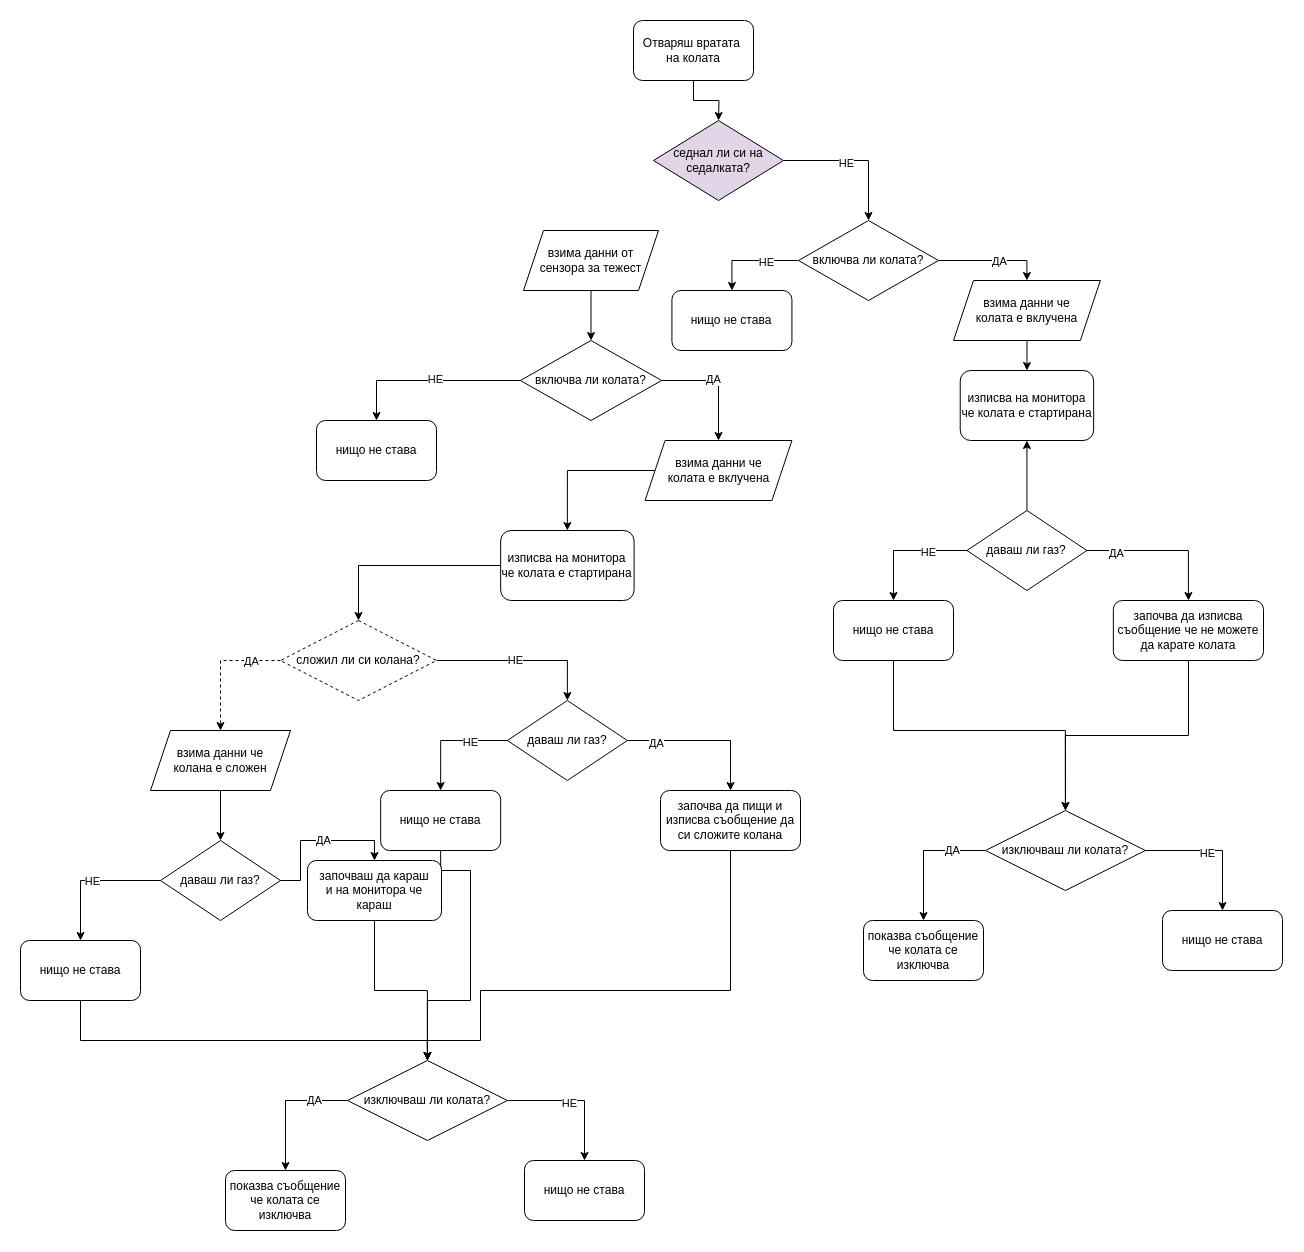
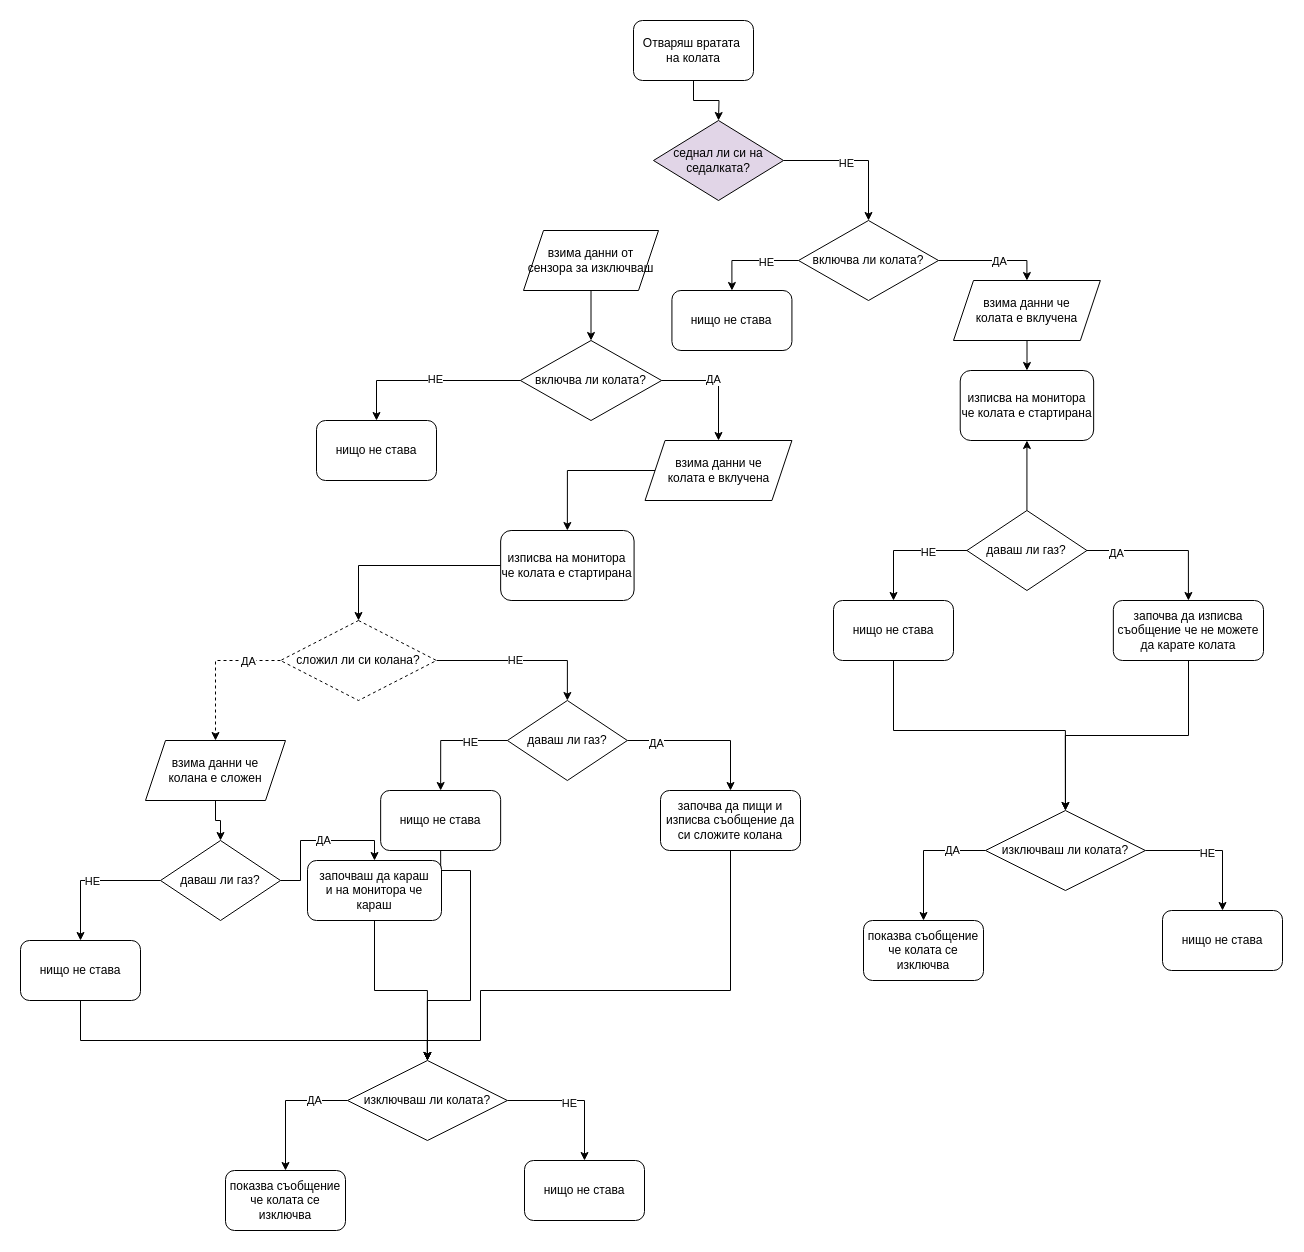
  <mxCell id="0" />
  <mxCell id="1" parent="0" />
  <mxCell id="2" value="" style="edgeStyle=orthogonalEdgeStyle;rounded=0;orthogonalLoop=1;jettySize=auto;html=1;" edge="1" parent="1" source="3"><mxGeometry relative="1" as="geometry"><mxPoint x="718" y="120" as="targetPoint" /></mxGeometry></mxCell>
  <mxCell id="3" value="Отваряш вратата&amp;nbsp;&lt;div&gt;на колата&lt;/div&gt;" style="rounded=1;whiteSpace=wrap;html=1;" vertex="1" parent="1"><mxGeometry x="633" y="20" width="120" height="60" as="geometry" /></mxCell>
  <mxCell id="4" style="edgeStyle=orthogonalEdgeStyle;rounded=0;orthogonalLoop=1;jettySize=auto;html=1;exitX=1;exitY=0.5;exitDx=0;exitDy=0;entryX=0.5;entryY=0;entryDx=0;entryDy=0;" edge="1" parent="1" source="6" target="13"><mxGeometry relative="1" as="geometry"><mxPoint x="843" y="230" as="targetPoint" /></mxGeometry></mxCell>
  <mxCell id="5" value="НЕ" style="edgeLabel;html=1;align=center;verticalAlign=middle;resizable=0;points=[];" vertex="1" connectable="0" parent="4"><mxGeometry x="-0.139" y="-2" relative="1" as="geometry"><mxPoint as="offset" /></mxGeometry></mxCell>
  <mxCell id="6" value="седнал ли си на седалката?" style="rhombus;whiteSpace=wrap;html=1;fillColor=#e1d5e7;" vertex="1" parent="1"><mxGeometry x="653" y="120" width="130" height="80" as="geometry" /></mxCell>
  <mxCell id="7" style="edgeStyle=orthogonalEdgeStyle;rounded=0;orthogonalLoop=1;jettySize=auto;html=1;exitX=0.5;exitY=1;exitDx=0;exitDy=0;entryX=0.5;entryY=0;entryDx=0;entryDy=0;" edge="1" parent="1" source="8" target="18"><mxGeometry relative="1" as="geometry"><mxPoint x="590.5" y="345" as="targetPoint" /></mxGeometry></mxCell>
- <mxCell id="8" value="взима данни от сензора за тежест" style="shape=parallelogram;perimeter=parallelogramPerimeter;whiteSpace=wrap;html=1;fixedSize=1;" vertex="1" parent="1"><mxGeometry x="523" y="230" width="135" height="60" as="geometry" /></mxCell>
+ <mxCell id="8" value="взима данни от сензора за изключваш" style="shape=parallelogram;perimeter=parallelogramPerimeter;whiteSpace=wrap;html=1;fixedSize=1;" vertex="1" parent="1"><mxGeometry x="523" y="230" width="135" height="60" as="geometry" /></mxCell>
  <mxCell id="9" style="edgeStyle=orthogonalEdgeStyle;rounded=0;orthogonalLoop=1;jettySize=auto;html=1;entryX=0.5;entryY=0;entryDx=0;entryDy=0;" edge="1" parent="1" source="13" target="24"><mxGeometry relative="1" as="geometry" /></mxCell>
  <mxCell id="10" value="НЕ" style="edgeLabel;html=1;align=center;verticalAlign=middle;resizable=0;points=[];" vertex="1" connectable="0" parent="9"><mxGeometry x="-0.307" y="1" relative="1" as="geometry"><mxPoint as="offset" /></mxGeometry></mxCell>
  <mxCell id="11" style="edgeStyle=orthogonalEdgeStyle;rounded=0;orthogonalLoop=1;jettySize=auto;html=1;entryX=0.5;entryY=0;entryDx=0;entryDy=0;" edge="1" parent="1" source="13" target="26"><mxGeometry relative="1" as="geometry" /></mxCell>
  <mxCell id="12" value="ДА" style="edgeLabel;html=1;align=center;verticalAlign=middle;resizable=0;points=[];" vertex="1" connectable="0" parent="11"><mxGeometry x="0.111" relative="1" as="geometry"><mxPoint as="offset" /></mxGeometry></mxCell>
  <mxCell id="13" value="включва ли колата?" style="rhombus;whiteSpace=wrap;html=1;" vertex="1" parent="1"><mxGeometry x="798" y="220" width="140" height="80" as="geometry" /></mxCell>
  <mxCell id="14" style="edgeStyle=orthogonalEdgeStyle;rounded=0;orthogonalLoop=1;jettySize=auto;html=1;exitX=1;exitY=0.5;exitDx=0;exitDy=0;entryX=0.5;entryY=0;entryDx=0;entryDy=0;" edge="1" parent="1" source="18" target="21"><mxGeometry relative="1" as="geometry"><mxPoint x="721.13" y="490" as="targetPoint" /></mxGeometry></mxCell>
  <mxCell id="15" value="ДА" style="edgeLabel;html=1;align=center;verticalAlign=middle;resizable=0;points=[];" vertex="1" connectable="0" parent="14"><mxGeometry x="-0.13" y="2" relative="1" as="geometry"><mxPoint as="offset" /></mxGeometry></mxCell>
  <mxCell id="16" style="edgeStyle=orthogonalEdgeStyle;rounded=0;orthogonalLoop=1;jettySize=auto;html=1;exitX=0;exitY=0.5;exitDx=0;exitDy=0;entryX=0.5;entryY=0;entryDx=0;entryDy=0;" edge="1" parent="1" source="18" target="19"><mxGeometry relative="1" as="geometry" /></mxCell>
  <mxCell id="17" value="НЕ" style="edgeLabel;html=1;align=center;verticalAlign=middle;resizable=0;points=[];" vertex="1" connectable="0" parent="16"><mxGeometry x="-0.079" y="-2" relative="1" as="geometry"><mxPoint as="offset" /></mxGeometry></mxCell>
  <mxCell id="18" value="включва ли колата?" style="rhombus;whiteSpace=wrap;html=1;" vertex="1" parent="1"><mxGeometry x="519.88" y="340" width="141.25" height="80" as="geometry" /></mxCell>
  <mxCell id="19" value="нищо не става" style="rounded=1;whiteSpace=wrap;html=1;" vertex="1" parent="1"><mxGeometry x="316" y="420" width="120" height="60" as="geometry" /></mxCell>
  <mxCell id="20" style="edgeStyle=orthogonalEdgeStyle;rounded=0;orthogonalLoop=1;jettySize=auto;html=1;entryX=0.5;entryY=0;entryDx=0;entryDy=0;" edge="1" parent="1" source="21" target="23"><mxGeometry relative="1" as="geometry" /></mxCell>
  <mxCell id="21" value="взима данни че&lt;div&gt;колата е вклучена&lt;/div&gt;" style="shape=parallelogram;perimeter=parallelogramPerimeter;whiteSpace=wrap;html=1;fixedSize=1;" vertex="1" parent="1"><mxGeometry x="644.56" y="440" width="146.87" height="60" as="geometry" /></mxCell>
  <mxCell id="22" style="edgeStyle=orthogonalEdgeStyle;rounded=0;orthogonalLoop=1;jettySize=auto;html=1;entryX=0.5;entryY=0;entryDx=0;entryDy=0;" edge="1" parent="1" source="23" target="32"><mxGeometry relative="1" as="geometry" /></mxCell>
  <mxCell id="23" value="изписва на монитора&lt;div&gt;че колата е стартирана&lt;/div&gt;" style="rounded=1;whiteSpace=wrap;html=1;" vertex="1" parent="1"><mxGeometry x="500.15" y="530" width="133.43" height="70" as="geometry" /></mxCell>
  <mxCell id="24" value="нищо не става" style="rounded=1;whiteSpace=wrap;html=1;" vertex="1" parent="1"><mxGeometry x="671.43" y="290" width="120" height="60" as="geometry" /></mxCell>
  <mxCell id="25" style="edgeStyle=orthogonalEdgeStyle;rounded=0;orthogonalLoop=1;jettySize=auto;html=1;entryX=0.5;entryY=0;entryDx=0;entryDy=0;" edge="1" parent="1" source="26" target="27"><mxGeometry relative="1" as="geometry" /></mxCell>
  <mxCell id="26" value="взима данни че&lt;div&gt;колата е вклучена&lt;/div&gt;" style="shape=parallelogram;perimeter=parallelogramPerimeter;whiteSpace=wrap;html=1;fixedSize=1;" vertex="1" parent="1"><mxGeometry x="953" y="280" width="146.87" height="60" as="geometry" /></mxCell>
  <mxCell id="27" value="изписва на монитора&lt;div&gt;че колата е стартирана&lt;/div&gt;" style="rounded=1;whiteSpace=wrap;html=1;" vertex="1" parent="1"><mxGeometry x="959.72" y="370" width="133.43" height="70" as="geometry" /></mxCell>
  <mxCell id="28" style="edgeStyle=orthogonalEdgeStyle;rounded=0;orthogonalLoop=1;jettySize=auto;html=1;exitX=0;exitY=0.5;exitDx=0;exitDy=0;entryX=0.5;entryY=0;entryDx=0;entryDy=0;dashed=1;" edge="1" parent="1" source="32" target="34"><mxGeometry relative="1" as="geometry"><mxPoint x="220" y="720" as="targetPoint" /></mxGeometry></mxCell>
  <mxCell id="29" value="ДА" style="edgeLabel;html=1;align=center;verticalAlign=middle;resizable=0;points=[];" vertex="1" connectable="0" parent="28"><mxGeometry x="-0.538" relative="1" as="geometry"><mxPoint as="offset" /></mxGeometry></mxCell>
  <mxCell id="30" style="edgeStyle=orthogonalEdgeStyle;rounded=0;orthogonalLoop=1;jettySize=auto;html=1;entryX=0.5;entryY=0;entryDx=0;entryDy=0;" edge="1" parent="1" source="32" target="44"><mxGeometry relative="1" as="geometry" /></mxCell>
  <mxCell id="31" value="НЕ" style="edgeLabel;html=1;align=center;verticalAlign=middle;resizable=0;points=[];" vertex="1" connectable="0" parent="30"><mxGeometry x="-0.089" y="1" relative="1" as="geometry"><mxPoint as="offset" /></mxGeometry></mxCell>
  <mxCell id="32" value="сложил ли си колана?" style="rhombus;whiteSpace=wrap;html=1;dashed=1;" vertex="1" parent="1"><mxGeometry x="280" y="620" width="156" height="80" as="geometry" /></mxCell>
  <mxCell id="33" style="edgeStyle=orthogonalEdgeStyle;rounded=0;orthogonalLoop=1;jettySize=auto;html=1;entryX=0.5;entryY=0;entryDx=0;entryDy=0;" edge="1" parent="1" source="34" target="39"><mxGeometry relative="1" as="geometry" /></mxCell>
- <mxCell id="34" value="взима данни че&lt;div&gt;колана е сложен&lt;/div&gt;" style="shape=parallelogram;perimeter=parallelogramPerimeter;whiteSpace=wrap;html=1;fixedSize=1;" vertex="1" parent="1"><mxGeometry x="150" y="730" width="140" height="60" as="geometry" /></mxCell>
+ <mxCell id="34" value="взима данни че&lt;div&gt;колана е сложен&lt;/div&gt;" style="shape=parallelogram;perimeter=parallelogramPerimeter;whiteSpace=wrap;html=1;fixedSize=1;" vertex="1" parent="1"><mxGeometry x="145" y="740" width="140" height="60" as="geometry" /></mxCell>
  <mxCell id="35" style="edgeStyle=orthogonalEdgeStyle;rounded=0;orthogonalLoop=1;jettySize=auto;html=1;entryX=0.5;entryY=0;entryDx=0;entryDy=0;" edge="1" parent="1" source="39" target="50"><mxGeometry relative="1" as="geometry" /></mxCell>
  <mxCell id="36" value="ДА" style="edgeLabel;html=1;align=center;verticalAlign=middle;resizable=0;points=[];" vertex="1" connectable="0" parent="35"><mxGeometry x="0.059" y="1" relative="1" as="geometry"><mxPoint as="offset" /></mxGeometry></mxCell>
  <mxCell id="37" style="edgeStyle=orthogonalEdgeStyle;rounded=0;orthogonalLoop=1;jettySize=auto;html=1;entryX=0.5;entryY=0;entryDx=0;entryDy=0;" edge="1" parent="1" source="39" target="52"><mxGeometry relative="1" as="geometry" /></mxCell>
  <mxCell id="38" value="НЕ" style="edgeLabel;html=1;align=center;verticalAlign=middle;resizable=0;points=[];" vertex="1" connectable="0" parent="37"><mxGeometry x="-0.009" relative="1" as="geometry"><mxPoint as="offset" /></mxGeometry></mxCell>
  <mxCell id="39" value="даваш ли газ?" style="rhombus;whiteSpace=wrap;html=1;" vertex="1" parent="1"><mxGeometry x="160" y="840" width="120" height="80" as="geometry" /></mxCell>
  <mxCell id="40" style="edgeStyle=orthogonalEdgeStyle;rounded=0;orthogonalLoop=1;jettySize=auto;html=1;entryX=0.5;entryY=0;entryDx=0;entryDy=0;" edge="1" parent="1" source="44" target="48"><mxGeometry relative="1" as="geometry" /></mxCell>
  <mxCell id="41" value="НЕ" style="edgeLabel;html=1;align=center;verticalAlign=middle;resizable=0;points=[];" vertex="1" connectable="0" parent="40"><mxGeometry x="-0.365" y="1" relative="1" as="geometry"><mxPoint as="offset" /></mxGeometry></mxCell>
  <mxCell id="42" style="edgeStyle=orthogonalEdgeStyle;rounded=0;orthogonalLoop=1;jettySize=auto;html=1;entryX=0.5;entryY=0;entryDx=0;entryDy=0;" edge="1" parent="1" source="44" target="46"><mxGeometry relative="1" as="geometry" /></mxCell>
  <mxCell id="43" value="ДА" style="edgeLabel;html=1;align=center;verticalAlign=middle;resizable=0;points=[];" vertex="1" connectable="0" parent="42"><mxGeometry x="-0.621" y="-2" relative="1" as="geometry"><mxPoint as="offset" /></mxGeometry></mxCell>
  <mxCell id="44" value="даваш ли газ?" style="rhombus;whiteSpace=wrap;html=1;" vertex="1" parent="1"><mxGeometry x="506.87" y="700" width="120" height="80" as="geometry" /></mxCell>
  <mxCell id="45" style="edgeStyle=orthogonalEdgeStyle;rounded=0;orthogonalLoop=1;jettySize=auto;html=1;entryX=0.5;entryY=0;entryDx=0;entryDy=0;" edge="1" parent="1" source="46" target="57"><mxGeometry relative="1" as="geometry"><Array as="points"><mxPoint x="730" y="990" /><mxPoint x="480" y="990" /><mxPoint x="480" y="1040" /><mxPoint x="427" y="1040" /></Array></mxGeometry></mxCell>
  <mxCell id="46" value="започва да пищи и изписва съобщение да си сложите колана" style="rounded=1;whiteSpace=wrap;html=1;" vertex="1" parent="1"><mxGeometry x="660" y="790" width="140" height="60" as="geometry" /></mxCell>
  <mxCell id="47" style="edgeStyle=orthogonalEdgeStyle;rounded=0;orthogonalLoop=1;jettySize=auto;html=1;entryX=0.5;entryY=0;entryDx=0;entryDy=0;exitX=0.5;exitY=1;exitDx=0;exitDy=0;" edge="1" parent="1" source="48" target="57"><mxGeometry relative="1" as="geometry"><Array as="points"><mxPoint x="440" y="870" /><mxPoint x="470" y="870" /><mxPoint x="470" y="1000" /><mxPoint x="427" y="1000" /></Array></mxGeometry></mxCell>
  <mxCell id="48" value="нищо не става" style="rounded=1;whiteSpace=wrap;html=1;" vertex="1" parent="1"><mxGeometry x="380.15" y="790" width="120" height="60" as="geometry" /></mxCell>
  <mxCell id="49" style="edgeStyle=orthogonalEdgeStyle;rounded=0;orthogonalLoop=1;jettySize=auto;html=1;entryX=0.5;entryY=0;entryDx=0;entryDy=0;" edge="1" parent="1" source="50" target="57"><mxGeometry relative="1" as="geometry" /></mxCell>
  <mxCell id="50" value="започваш да караш&lt;div&gt;и на монитора че караш&lt;/div&gt;" style="rounded=1;whiteSpace=wrap;html=1;" vertex="1" parent="1"><mxGeometry x="307" y="860" width="134" height="60" as="geometry" /></mxCell>
  <mxCell id="51" style="edgeStyle=orthogonalEdgeStyle;rounded=0;orthogonalLoop=1;jettySize=auto;html=1;entryX=0.5;entryY=0;entryDx=0;entryDy=0;" edge="1" parent="1" source="52" target="57"><mxGeometry relative="1" as="geometry"><Array as="points"><mxPoint x="80" y="1040" /><mxPoint x="427" y="1040" /></Array></mxGeometry></mxCell>
  <mxCell id="52" value="нищо не става" style="rounded=1;whiteSpace=wrap;html=1;" vertex="1" parent="1"><mxGeometry x="20" y="940" width="120" height="60" as="geometry" /></mxCell>
  <mxCell id="53" style="edgeStyle=orthogonalEdgeStyle;rounded=0;orthogonalLoop=1;jettySize=auto;html=1;entryX=0.5;entryY=0;entryDx=0;entryDy=0;" edge="1" parent="1" source="57" target="59"><mxGeometry relative="1" as="geometry" /></mxCell>
  <mxCell id="54" value="ДА" style="edgeLabel;html=1;align=center;verticalAlign=middle;resizable=0;points=[];" vertex="1" connectable="0" parent="53"><mxGeometry x="-0.48" y="-1" relative="1" as="geometry"><mxPoint as="offset" /></mxGeometry></mxCell>
  <mxCell id="55" style="edgeStyle=orthogonalEdgeStyle;rounded=0;orthogonalLoop=1;jettySize=auto;html=1;entryX=0.5;entryY=0;entryDx=0;entryDy=0;" edge="1" parent="1" source="57" target="58"><mxGeometry relative="1" as="geometry" /></mxCell>
  <mxCell id="56" value="НЕ" style="edgeLabel;html=1;align=center;verticalAlign=middle;resizable=0;points=[];" vertex="1" connectable="0" parent="55"><mxGeometry x="-0.091" y="-2" relative="1" as="geometry"><mxPoint as="offset" /></mxGeometry></mxCell>
  <mxCell id="57" value="изключваш ли колата?" style="rhombus;whiteSpace=wrap;html=1;" vertex="1" parent="1"><mxGeometry x="347.02" y="1060" width="159.85" height="80" as="geometry" /></mxCell>
  <mxCell id="58" value="нищо не става" style="rounded=1;whiteSpace=wrap;html=1;" vertex="1" parent="1"><mxGeometry x="524" y="1160" width="120" height="60" as="geometry" /></mxCell>
  <mxCell id="59" value="показва съобщение че колата се изключва" style="rounded=1;whiteSpace=wrap;html=1;" vertex="1" parent="1"><mxGeometry x="225" y="1170" width="120" height="60" as="geometry" /></mxCell>
  <mxCell id="60" style="edgeStyle=orthogonalEdgeStyle;rounded=0;orthogonalLoop=1;jettySize=auto;html=1;entryX=0.5;entryY=0;entryDx=0;entryDy=0;" edge="1" parent="1" source="65" target="69"><mxGeometry relative="1" as="geometry" /></mxCell>
  <mxCell id="61" value="НЕ" style="edgeLabel;html=1;align=center;verticalAlign=middle;resizable=0;points=[];" vertex="1" connectable="0" parent="60"><mxGeometry x="-0.365" y="1" relative="1" as="geometry"><mxPoint as="offset" /></mxGeometry></mxCell>
  <mxCell id="62" style="edgeStyle=orthogonalEdgeStyle;rounded=0;orthogonalLoop=1;jettySize=auto;html=1;entryX=0.5;entryY=0;entryDx=0;entryDy=0;" edge="1" parent="1" source="65" target="67"><mxGeometry relative="1" as="geometry" /></mxCell>
  <mxCell id="63" value="ДА" style="edgeLabel;html=1;align=center;verticalAlign=middle;resizable=0;points=[];" vertex="1" connectable="0" parent="62"><mxGeometry x="-0.621" y="-2" relative="1" as="geometry"><mxPoint as="offset" /></mxGeometry></mxCell>
  <mxCell id="64" style="edgeStyle=orthogonalEdgeStyle;rounded=0;orthogonalLoop=1;jettySize=auto;html=1;entryX=0.5;entryY=1;entryDx=0;entryDy=0;" edge="1" parent="1" source="65" target="27"><mxGeometry relative="1" as="geometry" /></mxCell>
  <mxCell id="65" value="даваш ли газ?" style="rhombus;whiteSpace=wrap;html=1;" vertex="1" parent="1"><mxGeometry x="966.43" y="510" width="120" height="80" as="geometry" /></mxCell>
  <mxCell id="66" style="edgeStyle=orthogonalEdgeStyle;rounded=0;orthogonalLoop=1;jettySize=auto;html=1;entryX=0.5;entryY=0;entryDx=0;entryDy=0;" edge="1" parent="1" source="67" target="74"><mxGeometry relative="1" as="geometry" /></mxCell>
  <mxCell id="67" value="започва да изписва съобщение че не можете да карате колата" style="rounded=1;whiteSpace=wrap;html=1;" vertex="1" parent="1"><mxGeometry x="1112.85" y="600" width="150.15" height="60" as="geometry" /></mxCell>
  <mxCell id="68" style="edgeStyle=orthogonalEdgeStyle;rounded=0;orthogonalLoop=1;jettySize=auto;html=1;entryX=0.5;entryY=0;entryDx=0;entryDy=0;" edge="1" parent="1" source="69" target="74"><mxGeometry relative="1" as="geometry"><Array as="points"><mxPoint x="893" y="730" /><mxPoint x="1065" y="730" /></Array></mxGeometry></mxCell>
  <mxCell id="69" value="нищо не става" style="rounded=1;whiteSpace=wrap;html=1;" vertex="1" parent="1"><mxGeometry x="833" y="600" width="120" height="60" as="geometry" /></mxCell>
  <mxCell id="70" style="edgeStyle=orthogonalEdgeStyle;rounded=0;orthogonalLoop=1;jettySize=auto;html=1;entryX=0.5;entryY=0;entryDx=0;entryDy=0;" edge="1" parent="1" source="74" target="76"><mxGeometry relative="1" as="geometry" /></mxCell>
  <mxCell id="71" value="ДА" style="edgeLabel;html=1;align=center;verticalAlign=middle;resizable=0;points=[];" vertex="1" connectable="0" parent="70"><mxGeometry x="-0.48" y="-1" relative="1" as="geometry"><mxPoint as="offset" /></mxGeometry></mxCell>
  <mxCell id="72" style="edgeStyle=orthogonalEdgeStyle;rounded=0;orthogonalLoop=1;jettySize=auto;html=1;entryX=0.5;entryY=0;entryDx=0;entryDy=0;" edge="1" parent="1" source="74" target="75"><mxGeometry relative="1" as="geometry" /></mxCell>
  <mxCell id="73" value="НЕ" style="edgeLabel;html=1;align=center;verticalAlign=middle;resizable=0;points=[];" vertex="1" connectable="0" parent="72"><mxGeometry x="-0.091" y="-2" relative="1" as="geometry"><mxPoint as="offset" /></mxGeometry></mxCell>
  <mxCell id="74" value="изключваш ли колата?" style="rhombus;whiteSpace=wrap;html=1;" vertex="1" parent="1"><mxGeometry x="985.02" y="810" width="159.85" height="80" as="geometry" /></mxCell>
  <mxCell id="75" value="нищо не става" style="rounded=1;whiteSpace=wrap;html=1;" vertex="1" parent="1"><mxGeometry x="1162" y="910" width="120" height="60" as="geometry" /></mxCell>
  <mxCell id="76" value="показва съобщение че колата се изключва" style="rounded=1;whiteSpace=wrap;html=1;" vertex="1" parent="1"><mxGeometry x="863" y="920" width="120" height="60" as="geometry" /></mxCell>
